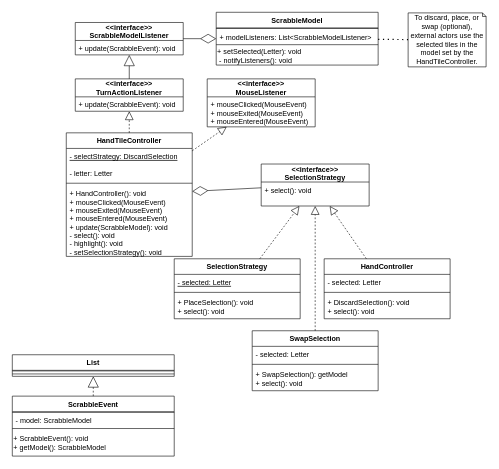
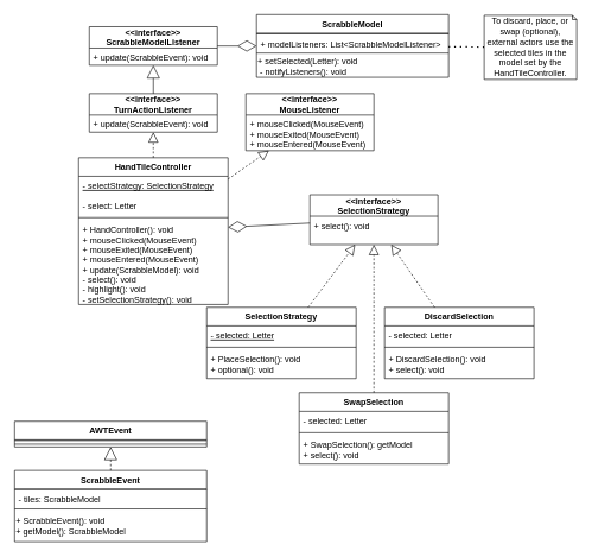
  <mxCell id="0" />
  <mxCell id="1" parent="0" />
  <mxCell id="2" value="HandTileController" style="swimlane;fontStyle=1;align=center;verticalAlign=top;childLayout=stackLayout;horizontal=1;startSize=26;horizontalStack=0;resizeParent=1;resizeParentMax=0;resizeLast=0;collapsible=1;marginBottom=0;" parent="1" vertex="1"><mxGeometry x="110" y="221" width="210" height="206" as="geometry" /></mxCell>
- <mxCell id="3" value="- selectStrategy: DiscardSelection" style="text;strokeColor=none;fillColor=none;align=left;verticalAlign=top;spacingLeft=4;spacingRight=4;overflow=hidden;rotatable=0;points=[[0,0.5],[1,0.5]];portConstraint=eastwest;fontStyle=4" parent="2" vertex="1"><mxGeometry y="26" width="210" height="28" as="geometry" /></mxCell>
- <mxCell id="4" value="- letter: Letter" style="text;strokeColor=none;fillColor=none;align=left;verticalAlign=top;spacingLeft=4;spacingRight=4;overflow=hidden;rotatable=0;points=[[0,0.5],[1,0.5]];portConstraint=eastwest;" vertex="1" parent="2"><mxGeometry y="54" width="210" height="26" as="geometry" /></mxCell>
+ <mxCell id="3" value="- selectStrategy: SelectionStrategy" style="text;strokeColor=none;fillColor=none;align=left;verticalAlign=top;spacingLeft=4;spacingRight=4;overflow=hidden;rotatable=0;points=[[0,0.5],[1,0.5]];portConstraint=eastwest;fontStyle=4" parent="2" vertex="1"><mxGeometry y="26" width="210" height="28" as="geometry" /></mxCell>
+ <mxCell id="4" value="- select: Letter" style="text;strokeColor=none;fillColor=none;align=left;verticalAlign=top;spacingLeft=4;spacingRight=4;overflow=hidden;rotatable=0;points=[[0,0.5],[1,0.5]];portConstraint=eastwest;" vertex="1" parent="2"><mxGeometry y="54" width="210" height="26" as="geometry" /></mxCell>
  <mxCell id="5" value="" style="line;strokeWidth=1;fillColor=none;align=left;verticalAlign=middle;spacingTop=-1;spacingLeft=3;spacingRight=3;rotatable=0;labelPosition=right;points=[];portConstraint=eastwest;" parent="2" vertex="1"><mxGeometry y="80" width="210" height="8" as="geometry" /></mxCell>
  <mxCell id="6" value="+ HandController(): void&#10;+ mouseClicked(MouseEvent)&#10;+ mouseExited(MouseEvent)&#10;+ mouseEntered(MouseEvent)&#10;+ update(ScrabbleModel): void&#10;- select(): void&#10;- highlight(): void&#10;- setSelectionStrategy(): void" style="text;strokeColor=none;fillColor=none;align=left;verticalAlign=top;spacingLeft=4;spacingRight=4;overflow=hidden;rotatable=0;points=[[0,0.5],[1,0.5]];portConstraint=eastwest;" parent="2" vertex="1"><mxGeometry y="88" width="210" height="118" as="geometry" /></mxCell>
  <mxCell id="7" value="&lt;&lt;interface&gt;&gt;&#10;SelectionStrategy" style="swimlane;fontStyle=1;childLayout=stackLayout;horizontal=1;startSize=30;fillColor=none;horizontalStack=0;resizeParent=1;resizeParentMax=0;resizeLast=0;collapsible=1;marginBottom=0;" parent="1" vertex="1"><mxGeometry x="435" y="273" width="180" height="70" as="geometry" /></mxCell>
  <mxCell id="8" value="+ select(): void&#10;" style="text;strokeColor=none;fillColor=none;align=left;verticalAlign=top;spacingLeft=4;spacingRight=4;overflow=hidden;rotatable=0;points=[[0,0.5],[1,0.5]];portConstraint=eastwest;fontStyle=0" parent="7" vertex="1"><mxGeometry y="30" width="180" height="40" as="geometry" /></mxCell>
  <mxCell id="9" value="SelectionStrategy" style="swimlane;fontStyle=1;align=center;verticalAlign=top;childLayout=stackLayout;horizontal=1;startSize=26;horizontalStack=0;resizeParent=1;resizeParentMax=0;resizeLast=0;collapsible=1;marginBottom=0;" parent="1" vertex="1"><mxGeometry x="290" y="431" width="210" height="100" as="geometry" /></mxCell>
  <mxCell id="10" value="- selected: Letter" style="text;strokeColor=none;fillColor=none;align=left;verticalAlign=top;spacingLeft=4;spacingRight=4;overflow=hidden;rotatable=0;points=[[0,0.5],[1,0.5]];portConstraint=eastwest;fontStyle=4" parent="9" vertex="1"><mxGeometry y="26" width="210" height="26" as="geometry" /></mxCell>
  <mxCell id="11" value="" style="line;strokeWidth=1;fillColor=none;align=left;verticalAlign=middle;spacingTop=-1;spacingLeft=3;spacingRight=3;rotatable=0;labelPosition=right;points=[];portConstraint=eastwest;" parent="9" vertex="1"><mxGeometry y="52" width="210" height="8" as="geometry" /></mxCell>
- <mxCell id="12" value="+ PlaceSelection(): void&#10;+ select(): void " style="text;strokeColor=none;fillColor=none;align=left;verticalAlign=top;spacingLeft=4;spacingRight=4;overflow=hidden;rotatable=0;points=[[0,0.5],[1,0.5]];portConstraint=eastwest;" parent="9" vertex="1"><mxGeometry y="60" width="210" height="40" as="geometry" /></mxCell>
- <mxCell id="13" value="HandController" style="swimlane;fontStyle=1;align=center;verticalAlign=top;childLayout=stackLayout;horizontal=1;startSize=26;horizontalStack=0;resizeParent=1;resizeParentMax=0;resizeLast=0;collapsible=1;marginBottom=0;" parent="1" vertex="1"><mxGeometry x="540" y="431" width="210" height="100" as="geometry" /></mxCell>
+ <mxCell id="12" value="+ PlaceSelection(): void&#10;+ optional(): void " style="text;strokeColor=none;fillColor=none;align=left;verticalAlign=top;spacingLeft=4;spacingRight=4;overflow=hidden;rotatable=0;points=[[0,0.5],[1,0.5]];portConstraint=eastwest;" parent="9" vertex="1"><mxGeometry y="60" width="210" height="40" as="geometry" /></mxCell>
+ <mxCell id="13" value="DiscardSelection" style="swimlane;fontStyle=1;align=center;verticalAlign=top;childLayout=stackLayout;horizontal=1;startSize=26;horizontalStack=0;resizeParent=1;resizeParentMax=0;resizeLast=0;collapsible=1;marginBottom=0;" parent="1" vertex="1"><mxGeometry x="540" y="431" width="210" height="100" as="geometry" /></mxCell>
  <mxCell id="14" value="- selected: Letter" style="text;strokeColor=none;fillColor=none;align=left;verticalAlign=top;spacingLeft=4;spacingRight=4;overflow=hidden;rotatable=0;points=[[0,0.5],[1,0.5]];portConstraint=eastwest;fontStyle=0" parent="13" vertex="1"><mxGeometry y="26" width="210" height="26" as="geometry" /></mxCell>
  <mxCell id="15" value="" style="line;strokeWidth=1;fillColor=none;align=left;verticalAlign=middle;spacingTop=-1;spacingLeft=3;spacingRight=3;rotatable=0;labelPosition=right;points=[];portConstraint=eastwest;" parent="13" vertex="1"><mxGeometry y="52" width="210" height="8" as="geometry" /></mxCell>
  <mxCell id="16" value="+ DiscardSelection(): void&#10;+ select(): void " style="text;strokeColor=none;fillColor=none;align=left;verticalAlign=top;spacingLeft=4;spacingRight=4;overflow=hidden;rotatable=0;points=[[0,0.5],[1,0.5]];portConstraint=eastwest;" parent="13" vertex="1"><mxGeometry y="60" width="210" height="40" as="geometry" /></mxCell>
  <mxCell id="17" value="&lt;&lt;interface&gt;&gt;&#10;MouseListener" style="swimlane;fontStyle=1;childLayout=stackLayout;horizontal=1;startSize=30;fillColor=none;horizontalStack=0;resizeParent=1;resizeParentMax=0;resizeLast=0;collapsible=1;marginBottom=0;" parent="1" vertex="1"><mxGeometry x="345" y="131" width="180" height="80" as="geometry" /></mxCell>
  <mxCell id="18" value="+ mouseClicked(MouseEvent)&#10;+ mouseExited(MouseEvent)&#10;+ mouseEntered(MouseEvent)" style="text;strokeColor=none;fillColor=none;align=left;verticalAlign=top;spacingLeft=4;spacingRight=4;overflow=hidden;rotatable=0;points=[[0,0.5],[1,0.5]];portConstraint=eastwest;fontStyle=0" parent="17" vertex="1"><mxGeometry y="30" width="180" height="50" as="geometry" /></mxCell>
  <mxCell id="19" value="" style="endArrow=block;dashed=1;endFill=0;endSize=12;html=1;rounded=0;" parent="1" source="9" target="7" edge="1"><mxGeometry width="160" relative="1" as="geometry"><mxPoint x="500" y="281" as="sourcePoint" /><mxPoint x="660" y="281" as="targetPoint" /></mxGeometry></mxCell>
  <mxCell id="20" value="" style="endArrow=block;dashed=1;endFill=0;endSize=12;html=1;rounded=0;" parent="1" source="13" target="7" edge="1"><mxGeometry width="160" relative="1" as="geometry"><mxPoint x="519.5" y="311" as="sourcePoint" /><mxPoint x="573.167" y="241" as="targetPoint" /></mxGeometry></mxCell>
  <mxCell id="21" value="" style="endArrow=block;dashed=1;endFill=0;endSize=12;html=1;rounded=0;" parent="1" source="2" target="17" edge="1"><mxGeometry width="160" relative="1" as="geometry"><mxPoint x="519.5" y="311" as="sourcePoint" /><mxPoint x="573.167" y="241" as="targetPoint" /></mxGeometry></mxCell>
  <mxCell id="22" value="" style="endArrow=diamondThin;endFill=0;endSize=24;html=1;rounded=0;" parent="1" source="7" target="2" edge="1"><mxGeometry width="160" relative="1" as="geometry"><mxPoint x="360" y="281" as="sourcePoint" /><mxPoint x="520" y="281" as="targetPoint" /></mxGeometry></mxCell>
  <mxCell id="23" value="" style="endArrow=diamondThin;endFill=0;endSize=24;html=1;rounded=0;" parent="1" source="24" target="35" edge="1"><mxGeometry width="160" relative="1" as="geometry"><mxPoint x="445" y="341.645" as="sourcePoint" /><mxPoint x="360" y="67.412" as="targetPoint" /></mxGeometry></mxCell>
  <mxCell id="24" value="&lt;&lt;interface&gt;&gt;&#10;ScrabbleModelListener" style="swimlane;fontStyle=1;childLayout=stackLayout;horizontal=1;startSize=30;fillColor=none;horizontalStack=0;resizeParent=1;resizeParentMax=0;resizeLast=0;collapsible=1;marginBottom=0;" parent="1" vertex="1"><mxGeometry x="125" y="37" width="180" height="54" as="geometry" /></mxCell>
  <mxCell id="25" value="+ update(ScrabbleEvent): void&#10;" style="text;strokeColor=none;fillColor=none;align=left;verticalAlign=top;spacingLeft=4;spacingRight=4;overflow=hidden;rotatable=0;points=[[0,0.5],[1,0.5]];portConstraint=eastwest;fontStyle=0" parent="24" vertex="1"><mxGeometry y="30" width="180" height="24" as="geometry" /></mxCell>
  <mxCell id="26" value="" style="endArrow=block;dashed=1;endFill=0;endSize=12;html=1;rounded=0;" parent="1" source="2" target="27" edge="1"><mxGeometry width="160" relative="1" as="geometry"><mxPoint x="330" y="300.516" as="sourcePoint" /><mxPoint x="215" y="181" as="targetPoint" /></mxGeometry></mxCell>
  <mxCell id="27" value="&lt;&lt;interface&gt;&gt;&#10;TurnActionListener" style="swimlane;fontStyle=1;childLayout=stackLayout;horizontal=1;startSize=30;fillColor=none;horizontalStack=0;resizeParent=1;resizeParentMax=0;resizeLast=0;collapsible=1;marginBottom=0;" parent="1" vertex="1"><mxGeometry x="125" y="131" width="180" height="54" as="geometry" /></mxCell>
  <mxCell id="28" value="+ update(ScrabbleEvent): void&#10;" style="text;strokeColor=none;fillColor=none;align=left;verticalAlign=top;spacingLeft=4;spacingRight=4;overflow=hidden;rotatable=0;points=[[0,0.5],[1,0.5]];portConstraint=eastwest;fontStyle=0" parent="27" vertex="1"><mxGeometry y="30" width="180" height="24" as="geometry" /></mxCell>
  <mxCell id="29" value="" style="endArrow=block;endSize=16;endFill=0;html=1;rounded=0;" parent="1" source="27" target="24" edge="1"><mxGeometry width="160" relative="1" as="geometry"><mxPoint x="435" y="111" as="sourcePoint" /><mxPoint x="435" y="49" as="targetPoint" /></mxGeometry></mxCell>
  <mxCell id="30" value="SwapSelection" style="swimlane;fontStyle=1;align=center;verticalAlign=top;childLayout=stackLayout;horizontal=1;startSize=26;horizontalStack=0;resizeParent=1;resizeParentMax=0;resizeLast=0;collapsible=1;marginBottom=0;" parent="1" vertex="1"><mxGeometry x="420" y="551" width="210" height="100" as="geometry" /></mxCell>
  <mxCell id="31" value="- selected: Letter" style="text;strokeColor=none;fillColor=none;align=left;verticalAlign=top;spacingLeft=4;spacingRight=4;overflow=hidden;rotatable=0;points=[[0,0.5],[1,0.5]];portConstraint=eastwest;fontStyle=0" parent="30" vertex="1"><mxGeometry y="26" width="210" height="26" as="geometry" /></mxCell>
  <mxCell id="32" value="" style="line;strokeWidth=1;fillColor=none;align=left;verticalAlign=middle;spacingTop=-1;spacingLeft=3;spacingRight=3;rotatable=0;labelPosition=right;points=[];portConstraint=eastwest;" parent="30" vertex="1"><mxGeometry y="52" width="210" height="8" as="geometry" /></mxCell>
  <mxCell id="33" value="+ SwapSelection(): getModel&#10;+ select(): void " style="text;strokeColor=none;fillColor=none;align=left;verticalAlign=top;spacingLeft=4;spacingRight=4;overflow=hidden;rotatable=0;points=[[0,0.5],[1,0.5]];portConstraint=eastwest;" parent="30" vertex="1"><mxGeometry y="60" width="210" height="40" as="geometry" /></mxCell>
  <mxCell id="34" value="" style="endArrow=block;dashed=1;endFill=0;endSize=12;html=1;rounded=0;" parent="1" source="30" target="7" edge="1"><mxGeometry width="160" relative="1" as="geometry"><mxPoint x="622.857" y="441" as="sourcePoint" /><mxPoint x="560" y="353" as="targetPoint" /></mxGeometry></mxCell>
  <mxCell id="35" value="ScrabbleModel" style="swimlane;fontStyle=1;align=center;verticalAlign=top;childLayout=stackLayout;horizontal=1;startSize=26;horizontalStack=0;resizeParent=1;resizeParentMax=0;resizeLast=0;collapsible=1;marginBottom=0;" parent="1" vertex="1"><mxGeometry x="360" y="20" width="270" height="88" as="geometry" /></mxCell>
  <mxCell id="36" value="" style="line;strokeWidth=1;fillColor=none;align=left;verticalAlign=middle;spacingTop=-1;spacingLeft=3;spacingRight=3;rotatable=0;labelPosition=right;points=[];portConstraint=eastwest;" parent="35" vertex="1"><mxGeometry y="26" width="270" height="2" as="geometry" /></mxCell>
  <mxCell id="37" value="+ modelListeners: List&lt;ScrabbleModelListener&gt;" style="text;strokeColor=none;fillColor=none;align=left;verticalAlign=top;spacingLeft=4;spacingRight=4;overflow=hidden;rotatable=0;points=[[0,0.5],[1,0.5]];portConstraint=eastwest;" parent="35" vertex="1"><mxGeometry y="28" width="270" height="22" as="geometry" /></mxCell>
  <mxCell id="38" value="" style="line;strokeWidth=1;fillColor=none;align=left;verticalAlign=middle;spacingTop=-1;spacingLeft=3;spacingRight=3;rotatable=0;labelPosition=right;points=[];portConstraint=eastwest;" parent="35" vertex="1"><mxGeometry y="50" width="270" height="8" as="geometry" /></mxCell>
  <mxCell id="39" value="&lt;span&gt;+ setSelected(Letter): void&lt;br&gt;&amp;nbsp;- notifyListeners(): void&lt;br&gt;&lt;/span&gt;" style="text;html=1;strokeColor=none;fillColor=none;align=left;verticalAlign=middle;whiteSpace=wrap;rounded=0;" parent="35" vertex="1"><mxGeometry y="58" width="270" height="30" as="geometry" /></mxCell>
  <mxCell id="40" value="" style="endArrow=none;dashed=1;html=1;dashPattern=1 3;strokeWidth=2;rounded=0;" parent="1" source="41" target="35" edge="1"><mxGeometry width="50" height="50" relative="1" as="geometry"><mxPoint x="690" y="81" as="sourcePoint" /><mxPoint x="470" y="141" as="targetPoint" /></mxGeometry></mxCell>
  <mxCell id="41" value="To discard, place, or swap (optional), external actors use the selected tiles in the model set by the HandTileController." style="shape=note;whiteSpace=wrap;html=1;backgroundOutline=1;darkOpacity=0.05;size=6;" parent="1" vertex="1"><mxGeometry x="680" y="21" width="130" height="90" as="geometry" /></mxCell>
  <mxCell id="42" value="ScrabbleEvent" style="swimlane;fontStyle=1;align=center;verticalAlign=top;childLayout=stackLayout;horizontal=1;startSize=26;horizontalStack=0;resizeParent=1;resizeParentMax=0;resizeLast=0;collapsible=1;marginBottom=0;" vertex="1" parent="1"><mxGeometry x="20" y="660" width="270" height="100" as="geometry" /></mxCell>
  <mxCell id="43" value="" style="line;strokeWidth=1;fillColor=none;align=left;verticalAlign=middle;spacingTop=-1;spacingLeft=3;spacingRight=3;rotatable=0;labelPosition=right;points=[];portConstraint=eastwest;" vertex="1" parent="42"><mxGeometry y="26" width="270" height="2" as="geometry" /></mxCell>
- <mxCell id="44" value="- model: ScrabbleModel" style="text;strokeColor=none;fillColor=none;align=left;verticalAlign=top;spacingLeft=4;spacingRight=4;overflow=hidden;rotatable=0;points=[[0,0.5],[1,0.5]];portConstraint=eastwest;" vertex="1" parent="42"><mxGeometry y="28" width="270" height="22" as="geometry" /></mxCell>
+ <mxCell id="44" value="- tiles: ScrabbleModel" style="text;strokeColor=none;fillColor=none;align=left;verticalAlign=top;spacingLeft=4;spacingRight=4;overflow=hidden;rotatable=0;points=[[0,0.5],[1,0.5]];portConstraint=eastwest;" vertex="1" parent="42"><mxGeometry y="28" width="270" height="22" as="geometry" /></mxCell>
  <mxCell id="45" value="" style="line;strokeWidth=1;fillColor=none;align=left;verticalAlign=middle;spacingTop=-1;spacingLeft=3;spacingRight=3;rotatable=0;labelPosition=right;points=[];portConstraint=eastwest;" vertex="1" parent="42"><mxGeometry y="50" width="270" height="8" as="geometry" /></mxCell>
  <mxCell id="46" value="&lt;span&gt;+ ScrabbleEvent(): void&lt;br&gt;+ getModel(): ScrabbleModel&lt;br&gt;&lt;/span&gt;" style="text;html=1;strokeColor=none;fillColor=none;align=left;verticalAlign=middle;whiteSpace=wrap;rounded=0;" vertex="1" parent="42"><mxGeometry y="58" width="270" height="42" as="geometry" /></mxCell>
  <mxCell id="47" value="" style="endArrow=block;endSize=16;endFill=0;html=1;rounded=0;dashed=1;" edge="1" parent="1" source="42" target="48"><mxGeometry width="160" relative="1" as="geometry"><mxPoint x="144.5" y="623" as="sourcePoint" /><mxPoint x="155" y="611" as="targetPoint" /></mxGeometry></mxCell>
- <mxCell id="48" value="List" style="swimlane;fontStyle=1;align=center;verticalAlign=top;childLayout=stackLayout;horizontal=1;startSize=26;horizontalStack=0;resizeParent=1;resizeParentMax=0;resizeLast=0;collapsible=1;marginBottom=0;" vertex="1" parent="1"><mxGeometry x="20" y="591" width="270" height="36" as="geometry" /></mxCell>
+ <mxCell id="48" value="AWTEvent" style="swimlane;fontStyle=1;align=center;verticalAlign=top;childLayout=stackLayout;horizontal=1;startSize=26;horizontalStack=0;resizeParent=1;resizeParentMax=0;resizeLast=0;collapsible=1;marginBottom=0;" vertex="1" parent="1"><mxGeometry x="20" y="591" width="270" height="36" as="geometry" /></mxCell>
  <mxCell id="49" value="" style="line;strokeWidth=1;fillColor=none;align=left;verticalAlign=middle;spacingTop=-1;spacingLeft=3;spacingRight=3;rotatable=0;labelPosition=right;points=[];portConstraint=eastwest;" vertex="1" parent="48"><mxGeometry y="26" width="270" height="2" as="geometry" /></mxCell>
  <mxCell id="50" value="" style="line;strokeWidth=1;fillColor=none;align=left;verticalAlign=middle;spacingTop=-1;spacingLeft=3;spacingRight=3;rotatable=0;labelPosition=right;points=[];portConstraint=eastwest;" vertex="1" parent="48"><mxGeometry y="28" width="270" height="8" as="geometry" /></mxCell>
